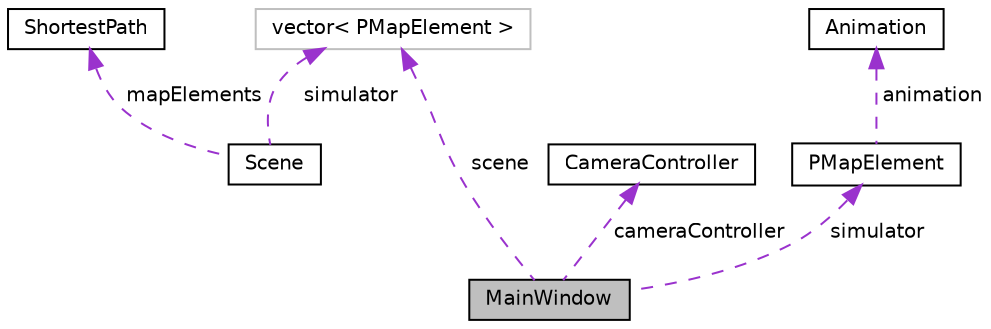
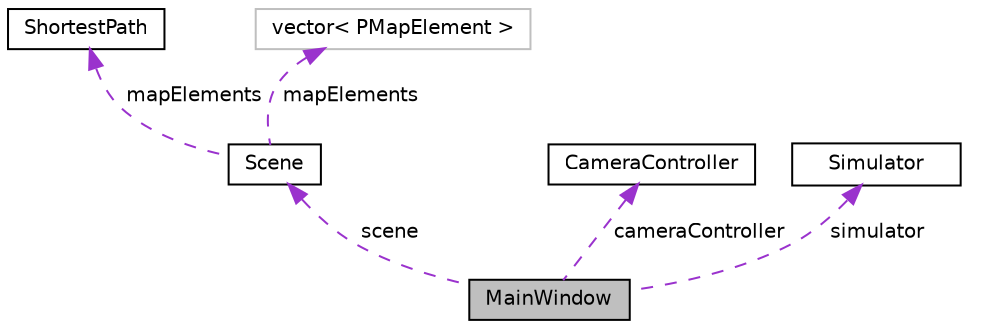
  digraph {
    node [color=black fillcolor=white fontname=Helvetica fontsize=10 shape=record style=filled]
    edge [color=darkorchid3 dir=back fontname=Helvetica fontsize=10 labelfontname=Helvetica labelfontsize=10 style=dashed]
    n1 [fillcolor=grey75 fontcolor=black height=0.2 label=MainWindow width=0.4]
    n2 [height=0.2 label=Scene width=0.4]
    n3 [height=0.2 label=ShortestPath width=0.4]
    n4 [color=grey75 height=0.2 label="vector\< PMapElement \>" width=0.4]
    n5 [height=0.2 label=CameraController width=0.4]
-   n6 [height=0.2 label=PMapElement width=0.4]
-   n7 [height=0.2 label=Animation width=0.4]
-   n4 -> n1 [label=" scene"]
+   n6 [height=0.2 label=Simulator width=0.4]
+   n2 -> n1 [label=" scene"]
    n3 -> n2 [label=" mapElements"]
-   n4 -> n2 [label=" simulator"]
+   n4 -> n2 [label=" mapElements"]
    n5 -> n1 [label=" cameraController"]
    n6 -> n1 [label=" simulator"]
-   n7 -> n6 [label=" animation"]
  }
